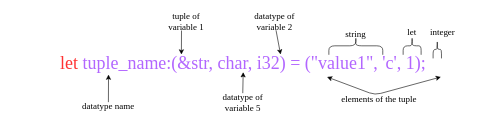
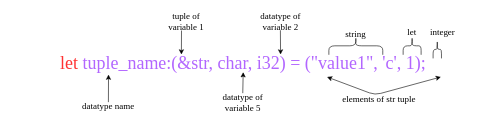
  <mxCell id="0" />
  <mxCell id="1" parent="0" />
  <mxCell id="2" value="&lt;font color=&quot;#ff3333&quot;&gt;let&lt;/font&gt; &lt;font color=&quot;#b266ff&quot;&gt;tuple_name:(&amp;amp;str, char, i32) = (&quot;value1&quot;, 'c', 1);&lt;/font&gt;" style="text;html=1;strokeColor=none;fillColor=none;align=center;verticalAlign=middle;whiteSpace=wrap;rounded=0;fontSize=30;fontFamily=Comic Sans MS;movable=0;resizable=0;rotatable=0;deletable=0;editable=0;connectable=0;" vertex="1" parent="1"><mxGeometry x="20" y="90" width="770" height="30" as="geometry" /></mxCell>
  <mxCell id="3" value="" style="edgeStyle=none;html=1;fontFamily=Comic Sans MS;fontSize=15;fontColor=#B266FF;exitX=0.5;exitY=0;exitDx=0;exitDy=0;entryX=0.208;entryY=1.133;entryDx=0;entryDy=0;entryPerimeter=0;movable=0;resizable=0;rotatable=0;deletable=0;editable=0;connectable=0;" edge="1" parent="1" source="4" target="2"><mxGeometry relative="1" as="geometry" /></mxCell>
  <mxCell id="4" value="&lt;font style=&quot;font-size: 15px ; line-height: 0.8&quot;&gt;datatype name&lt;/font&gt;" style="text;html=1;strokeColor=none;fillColor=none;align=center;verticalAlign=middle;whiteSpace=wrap;rounded=0;fontFamily=Comic Sans MS;fontSize=30;fontColor=#000000;movable=0;resizable=0;rotatable=0;deletable=0;editable=0;connectable=0;" vertex="1" parent="1"><mxGeometry x="130" y="170" width="100" as="geometry" /></mxCell>
  <mxCell id="5" value="string" style="text;html=1;strokeColor=none;fillColor=none;align=center;verticalAlign=middle;whiteSpace=wrap;rounded=0;fontFamily=Comic Sans MS;fontSize=15;fontColor=#000000;movable=0;resizable=0;rotatable=0;deletable=0;editable=0;connectable=0;" vertex="1" parent="1"><mxGeometry x="563" y="41" width="60" height="30" as="geometry" /></mxCell>
  <mxCell id="6" value="" style="shape=curlyBracket;whiteSpace=wrap;html=1;rounded=1;flipH=1;fontFamily=Comic Sans MS;fontSize=15;fontColor=#B266FF;rotation=-90;size=0.5;movable=0;resizable=0;rotatable=0;deletable=0;editable=0;connectable=0;" vertex="1" parent="1"><mxGeometry x="578" y="31" width="30" height="90" as="geometry" /></mxCell>
  <mxCell id="7" value="" style="shape=curlyBracket;whiteSpace=wrap;html=1;rounded=1;flipH=1;fontFamily=Comic Sans MS;fontSize=15;fontColor=#B266FF;rotation=-90;size=0.5;movable=0;resizable=0;rotatable=0;deletable=0;editable=0;connectable=0;" vertex="1" parent="1"><mxGeometry x="672" y="61" width="30" height="30" as="geometry" /></mxCell>
  <mxCell id="8" value="let" style="text;html=1;strokeColor=none;fillColor=none;align=center;verticalAlign=middle;whiteSpace=wrap;rounded=0;fontFamily=Comic Sans MS;fontSize=15;fontColor=#000000;movable=0;resizable=0;rotatable=0;deletable=0;editable=0;connectable=0;" vertex="1" parent="1"><mxGeometry x="657" y="37" width="60" height="30" as="geometry" /></mxCell>
  <mxCell id="9" value="integer" style="text;html=1;strokeColor=none;fillColor=none;align=center;verticalAlign=middle;whiteSpace=wrap;rounded=0;fontFamily=Comic Sans MS;fontSize=15;fontColor=#000000;movable=0;resizable=0;rotatable=0;deletable=0;editable=0;connectable=0;" vertex="1" parent="1"><mxGeometry x="708" y="38" width="60" height="30" as="geometry" /></mxCell>
  <mxCell id="10" value="" style="shape=curlyBracket;whiteSpace=wrap;html=1;rounded=1;flipH=1;fontFamily=Comic Sans MS;fontSize=15;fontColor=#B266FF;rotation=-90;size=0.5;movable=0;resizable=0;rotatable=0;deletable=0;editable=0;connectable=0;" vertex="1" parent="1"><mxGeometry x="714" y="75" width="30" height="14" as="geometry" /></mxCell>
  <mxCell id="11" value="" style="endArrow=classic;startArrow=classic;html=1;fontFamily=Comic Sans MS;fontSize=15;fontColor=#B266FF;movable=0;resizable=0;rotatable=0;deletable=0;editable=0;connectable=0;" edge="1" parent="1"><mxGeometry width="50" height="50" relative="1" as="geometry"><mxPoint x="545" y="128" as="sourcePoint" /><mxPoint x="735" y="128" as="targetPoint" /><Array as="points"><mxPoint x="625" y="158" /></Array></mxGeometry></mxCell>
- <mxCell id="12" value="&lt;font style=&quot;font-size: 15px ; line-height: 0.8&quot;&gt;elements of the tuple&lt;/font&gt;" style="text;html=1;strokeColor=none;fillColor=none;align=center;verticalAlign=middle;whiteSpace=wrap;rounded=0;fontFamily=Comic Sans MS;fontSize=30;fontColor=#000000;movable=0;resizable=0;rotatable=0;deletable=0;editable=0;connectable=0;" vertex="1" parent="1"><mxGeometry x="552" y="158" width="160" as="geometry" /></mxCell>
+ <mxCell id="12" value="&lt;font style=&quot;font-size: 15px ; line-height: 0.8&quot;&gt;elements of str tuple&lt;/font&gt;" style="text;html=1;strokeColor=none;fillColor=none;align=center;verticalAlign=middle;whiteSpace=wrap;rounded=0;fontFamily=Comic Sans MS;fontSize=30;fontColor=#000000;movable=0;resizable=0;rotatable=0;deletable=0;editable=0;connectable=0;" vertex="1" parent="1"><mxGeometry x="552" y="158" width="160" as="geometry" /></mxCell>
  <mxCell id="13" value="tuple of variable 1" style="text;html=1;strokeColor=none;fillColor=none;align=center;verticalAlign=middle;whiteSpace=wrap;rounded=0;fontFamily=Comic Sans MS;fontSize=15;movable=0;resizable=0;rotatable=0;deletable=0;editable=0;connectable=0;" vertex="1" parent="1"><mxGeometry x="260" y="20" width="100" height="30" as="geometry" /></mxCell>
  <mxCell id="14" value="" style="edgeStyle=none;html=1;fontFamily=Comic Sans MS;fontSize=15;entryX=0.5;entryY=1;entryDx=0;entryDy=0;movable=0;resizable=0;rotatable=0;deletable=0;editable=0;connectable=0;" edge="1" parent="1" source="15" target="2"><mxGeometry relative="1" as="geometry" /></mxCell>
  <mxCell id="15" value="datatype of variable 5" style="text;html=1;strokeColor=none;fillColor=none;align=center;verticalAlign=middle;whiteSpace=wrap;rounded=0;fontFamily=Comic Sans MS;fontSize=15;movable=0;resizable=0;rotatable=0;deletable=0;editable=0;connectable=0;" vertex="1" parent="1"><mxGeometry x="356.5" y="155" width="95" height="30" as="geometry" /></mxCell>
  <mxCell id="16" value="" style="edgeStyle=none;html=1;fontFamily=Comic Sans MS;fontSize=15;entryX=0.581;entryY=0.017;entryDx=0;entryDy=0;entryPerimeter=0;movable=0;resizable=0;rotatable=0;deletable=0;editable=0;connectable=0;" edge="1" parent="1" source="17" target="2"><mxGeometry relative="1" as="geometry" /></mxCell>
- <mxCell id="17" value="datatype of variable 2" style="text;html=1;strokeColor=none;fillColor=none;align=center;verticalAlign=middle;whiteSpace=wrap;rounded=0;fontFamily=Comic Sans MS;fontSize=15;movable=0;resizable=0;rotatable=0;deletable=0;editable=0;connectable=0;" vertex="1" parent="1"><mxGeometry x="409.5" y="20" width="95" height="30" as="geometry" /></mxCell>
+ <mxCell id="17" value="datatype of variable 2" style="text;html=1;strokeColor=none;fillColor=none;align=center;verticalAlign=middle;whiteSpace=wrap;rounded=0;fontFamily=Comic Sans MS;fontSize=15;movable=0;resizable=0;rotatable=0;deletable=0;editable=0;connectable=0;" vertex="1" parent="1"><mxGeometry x="419.5" y="20" width="95" height="30" as="geometry" /></mxCell>
  <mxCell id="18" value="" style="endArrow=classic;html=1;fontFamily=Comic Sans MS;fontSize=15;exitX=0.42;exitY=1.017;exitDx=0;exitDy=0;exitPerimeter=0;entryX=0.366;entryY=0.017;entryDx=0;entryDy=0;entryPerimeter=0;movable=0;resizable=0;rotatable=0;deletable=0;editable=0;connectable=0;" edge="1" parent="1" source="13" target="2"><mxGeometry width="50" height="50" relative="1" as="geometry"><mxPoint x="360" y="200" as="sourcePoint" /><mxPoint x="410" y="150" as="targetPoint" /></mxGeometry></mxCell>
